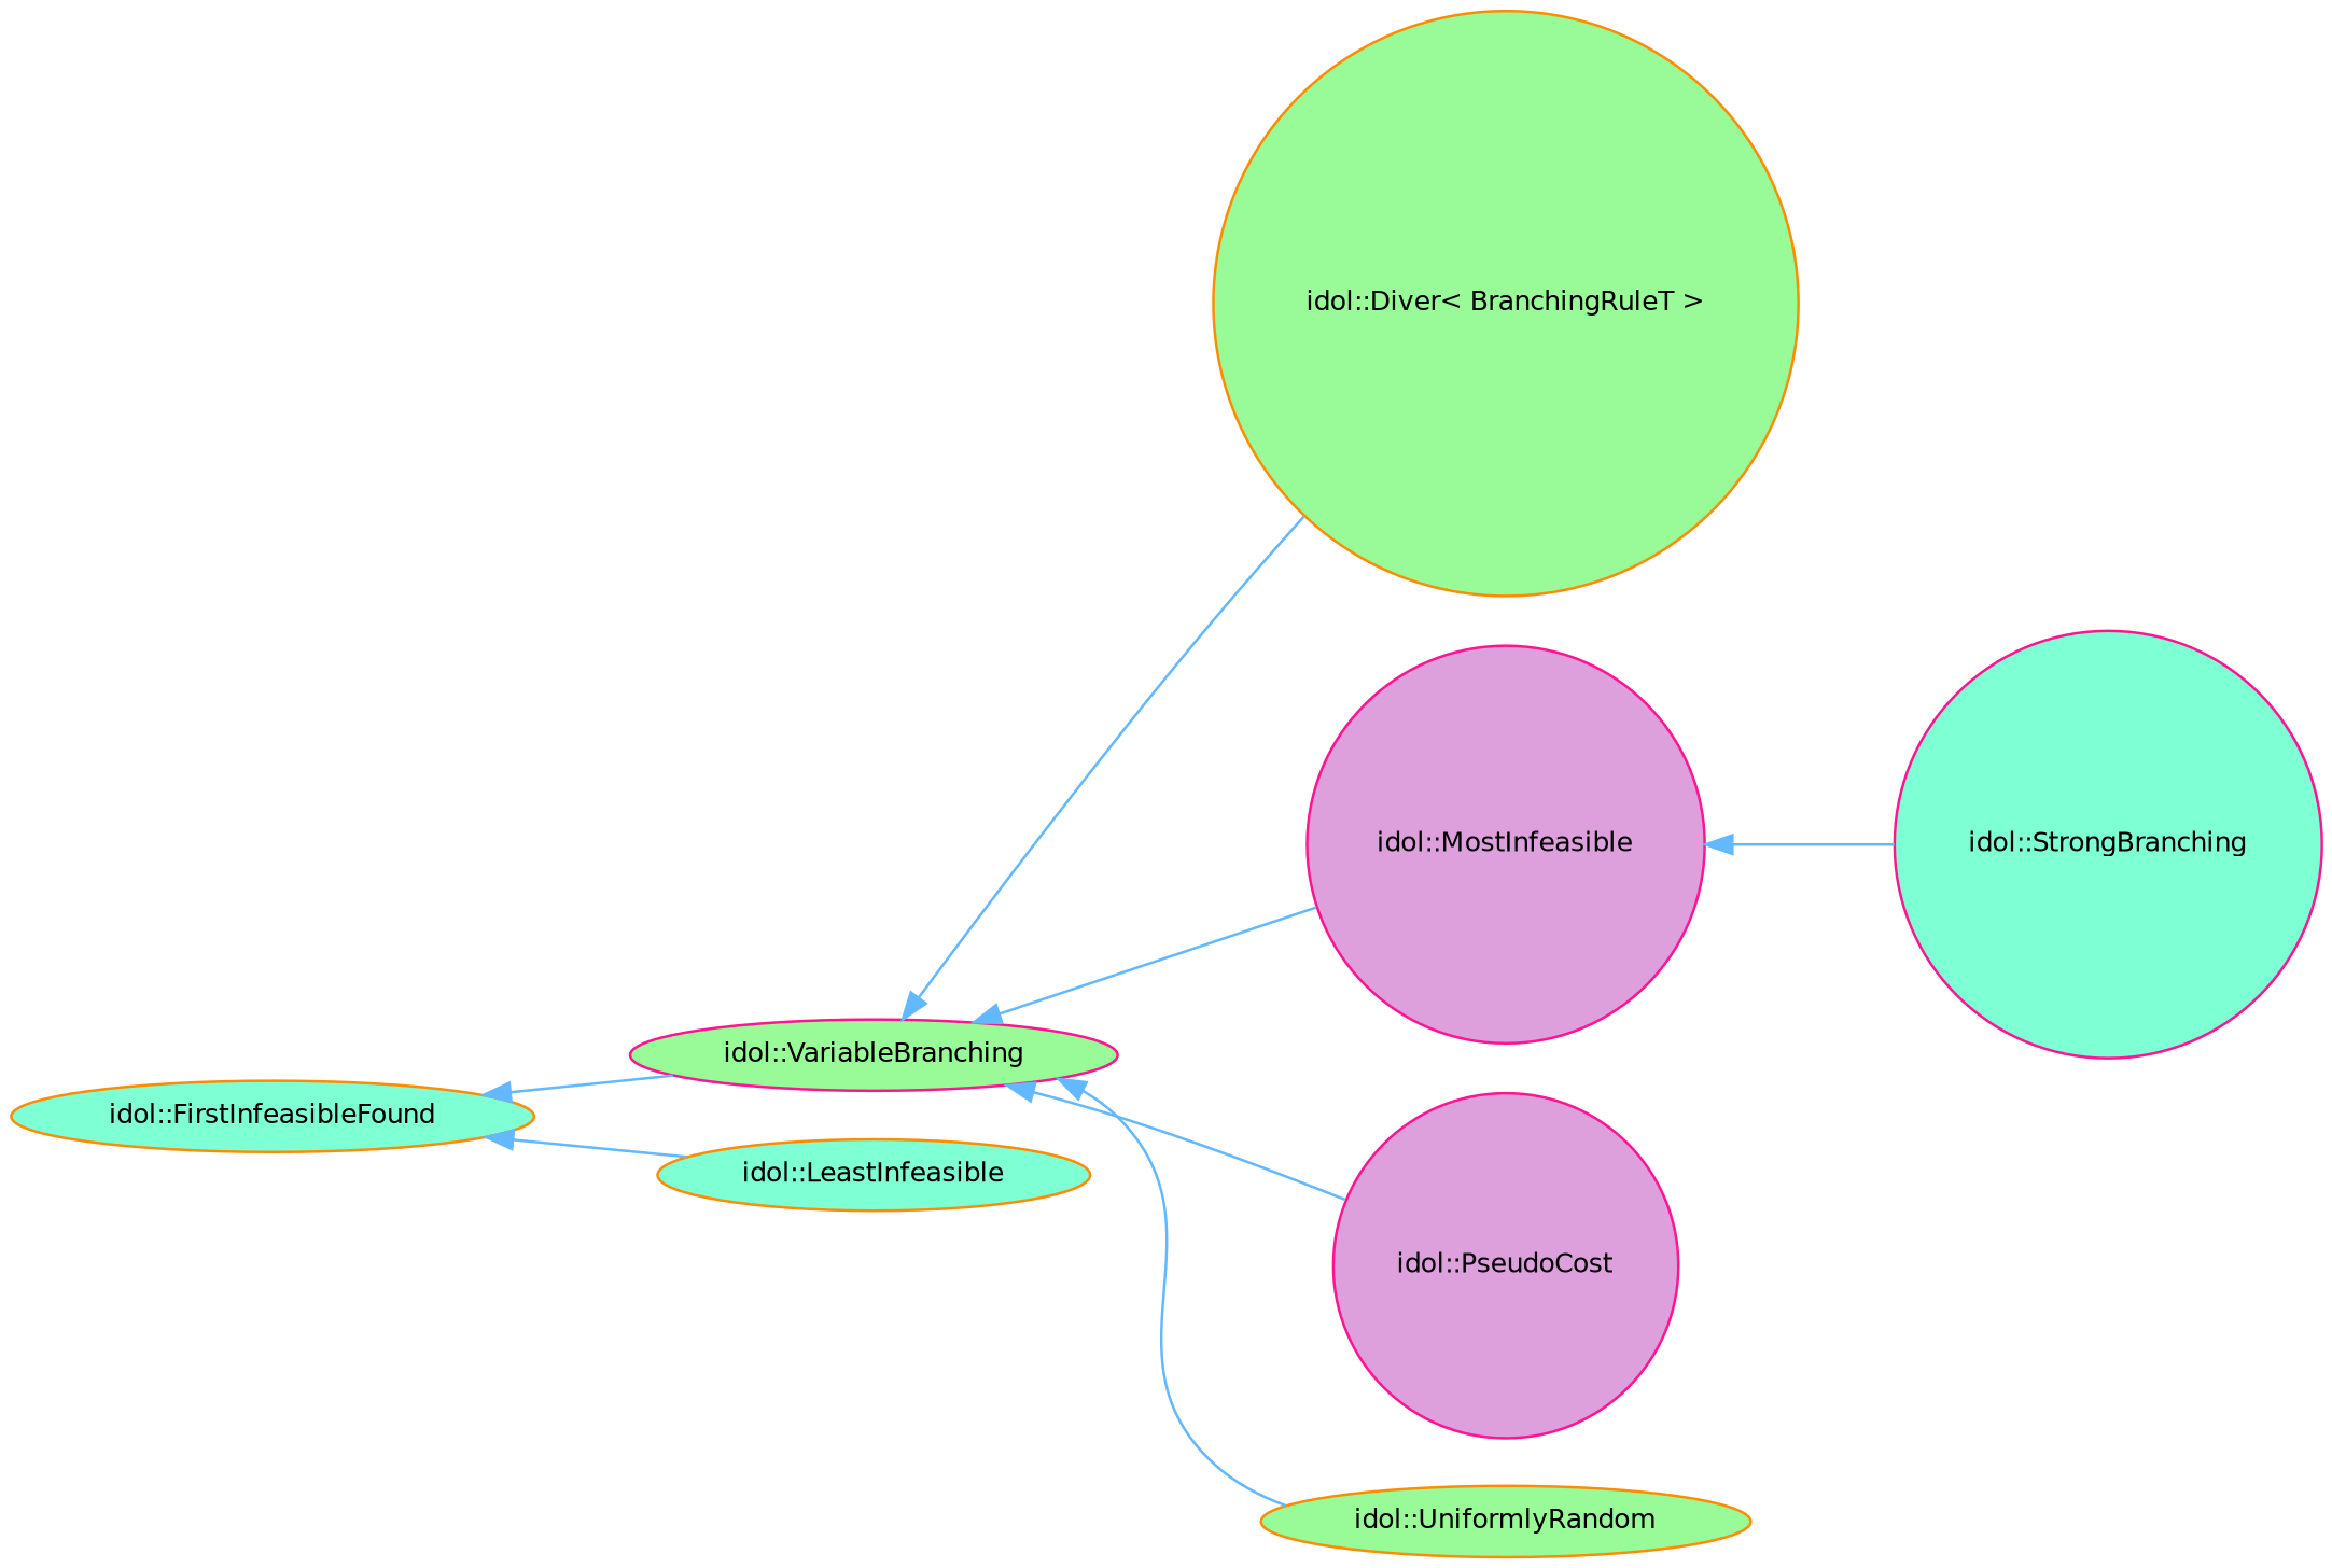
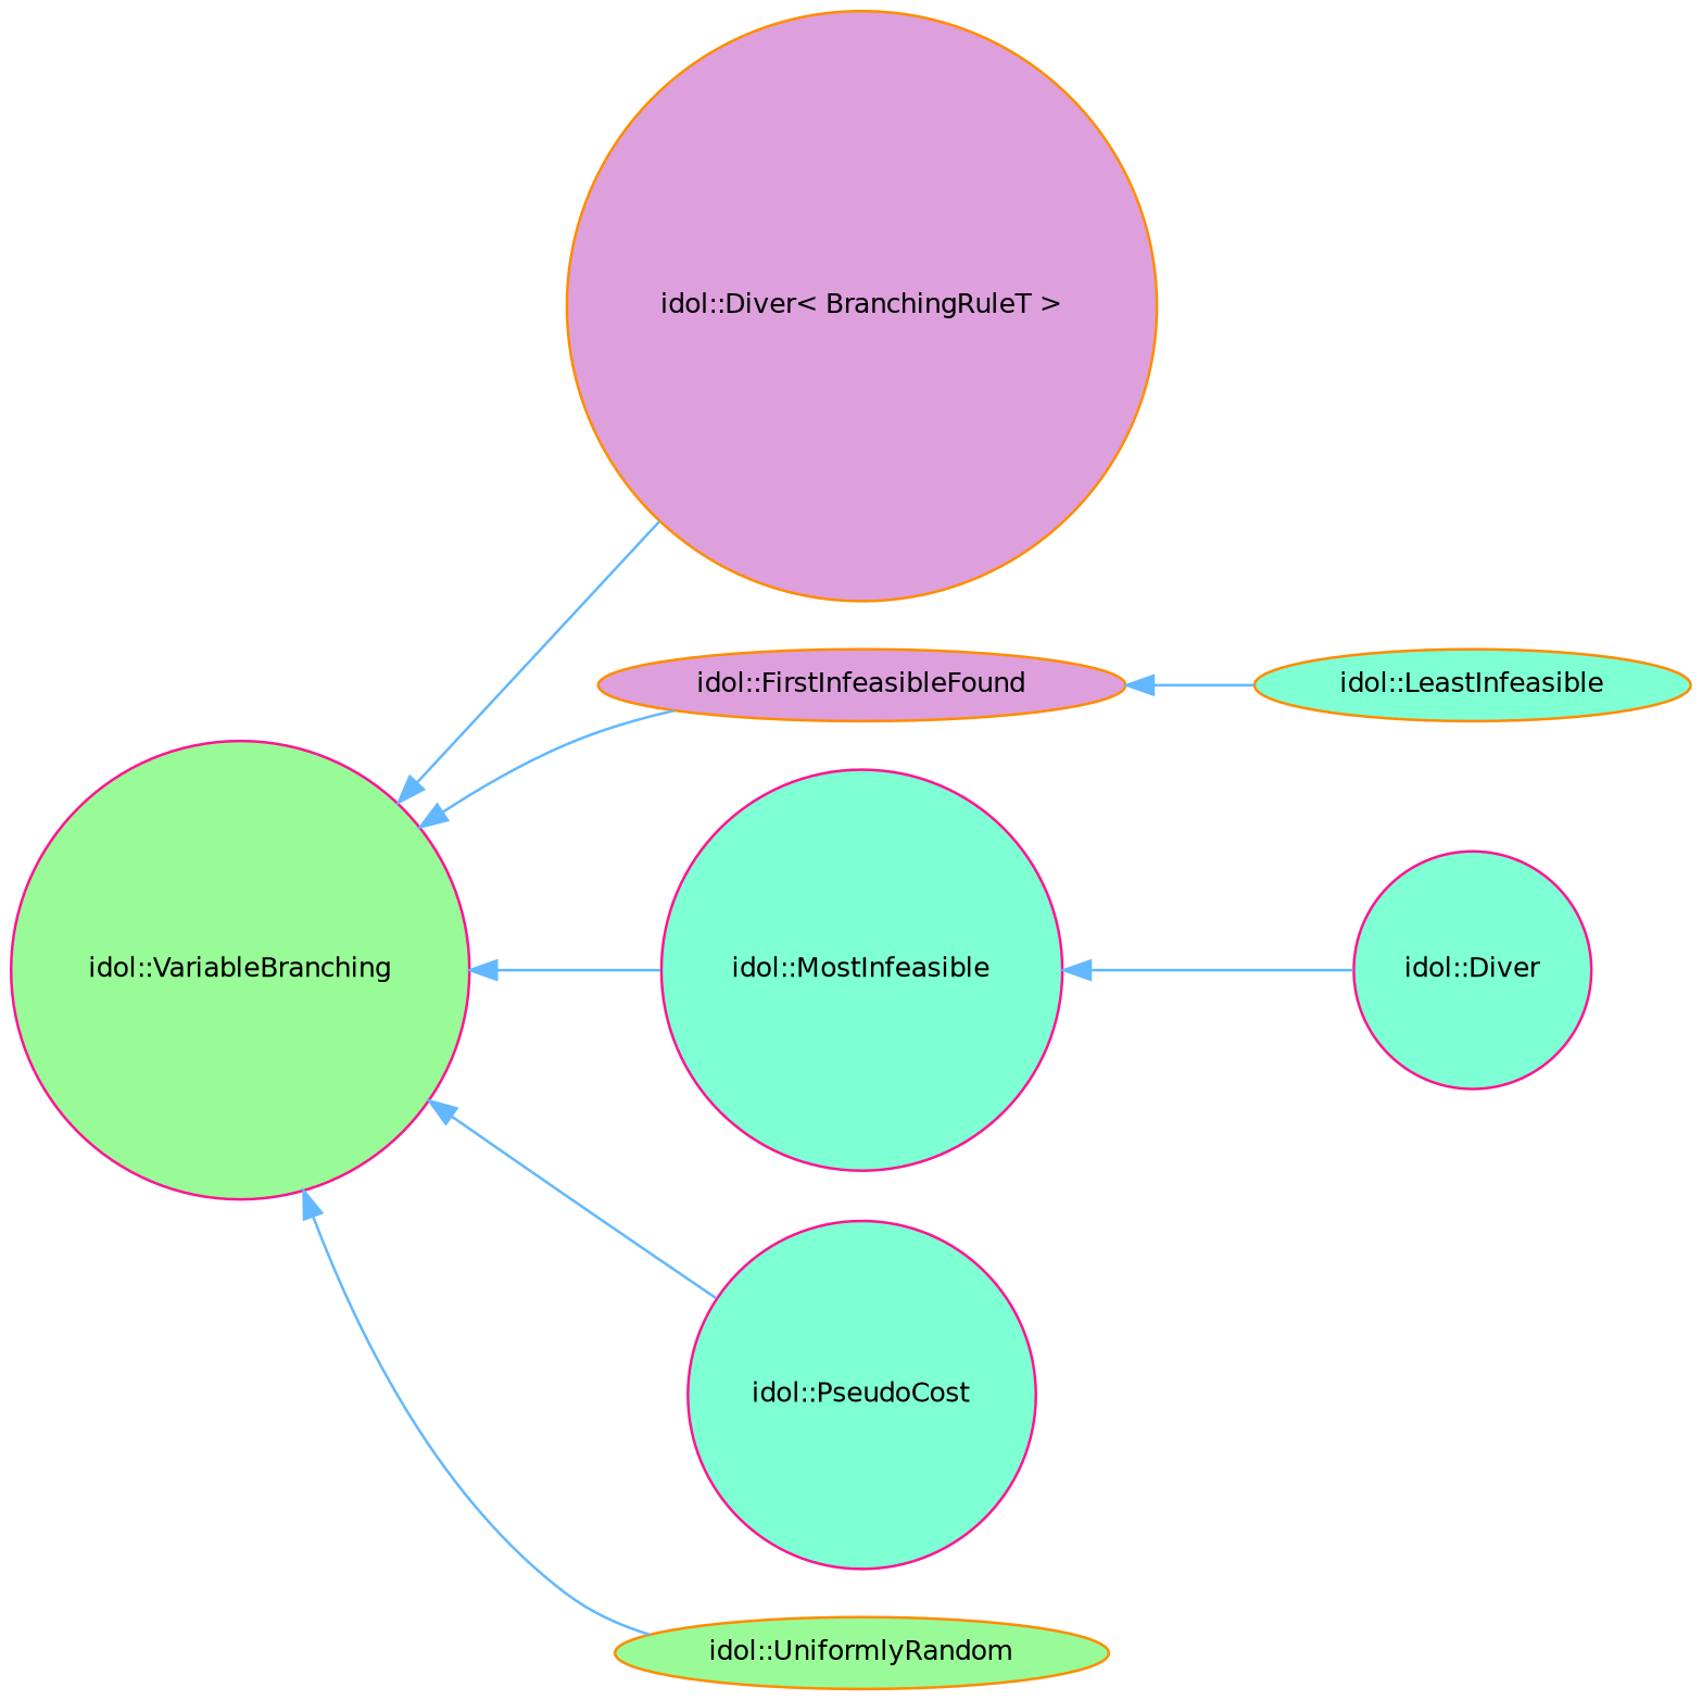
  digraph {
    rankdir=LR
    node [color=deeppink fillcolor=palegreen fontname=Helvetica fontsize=10 shape=ellipse style=filled]
    edge [color=steelblue1 dir=back fontname=Helvetica fontsize=10 labelfontname=Helvetica labelfontsize=10 style=solid]
-   n1 [height=0.2 label="idol::VariableBranching" width=0.4]
-   n2 [color=darkorange height=0.2 label="idol::Diver\< BranchingRuleT \>" shape=circle width=0.4]
-   n3 [color=darkorange fillcolor=aquamarine height=0.2 label="idol::FirstInfeasibleFound" width=0.4]
-   n4 [fillcolor=plum height=0.2 label="idol::MostInfeasible" shape=circle width=0.4]
-   n5 [fillcolor=plum height=0.2 label="idol::PseudoCost" shape=circle width=0.4]
+   n1 [height=0.2 label="idol::VariableBranching" shape=circle width=0.4]
+   n2 [color=darkorange fillcolor=plum height=0.2 label="idol::Diver\< BranchingRuleT \>" shape=circle width=0.4]
+   n3 [color=darkorange fillcolor=plum height=0.2 label="idol::FirstInfeasibleFound" width=0.4]
+   n4 [fillcolor=aquamarine height=0.2 label="idol::MostInfeasible" shape=circle width=0.4]
+   n5 [fillcolor=aquamarine height=0.2 label="idol::PseudoCost" shape=circle width=0.4]
    n6 [color=darkorange height=0.2 label="idol::UniformlyRandom" width=0.4]
    n7 [color=darkorange fillcolor=aquamarine height=0.2 label="idol::LeastInfeasible" width=0.4]
-   n8 [fillcolor=aquamarine height=0.2 label="idol::StrongBranching" shape=circle width=0.4]
+   n8 [fillcolor=aquamarine height=0.2 label="idol::Diver" shape=circle width=0.4]
    n1 -> n2
-   n3 -> n1
+   n1 -> n3
    n1 -> n4
    n1 -> n5
    n1 -> n6
    n3 -> n7
    n4 -> n8
  }
